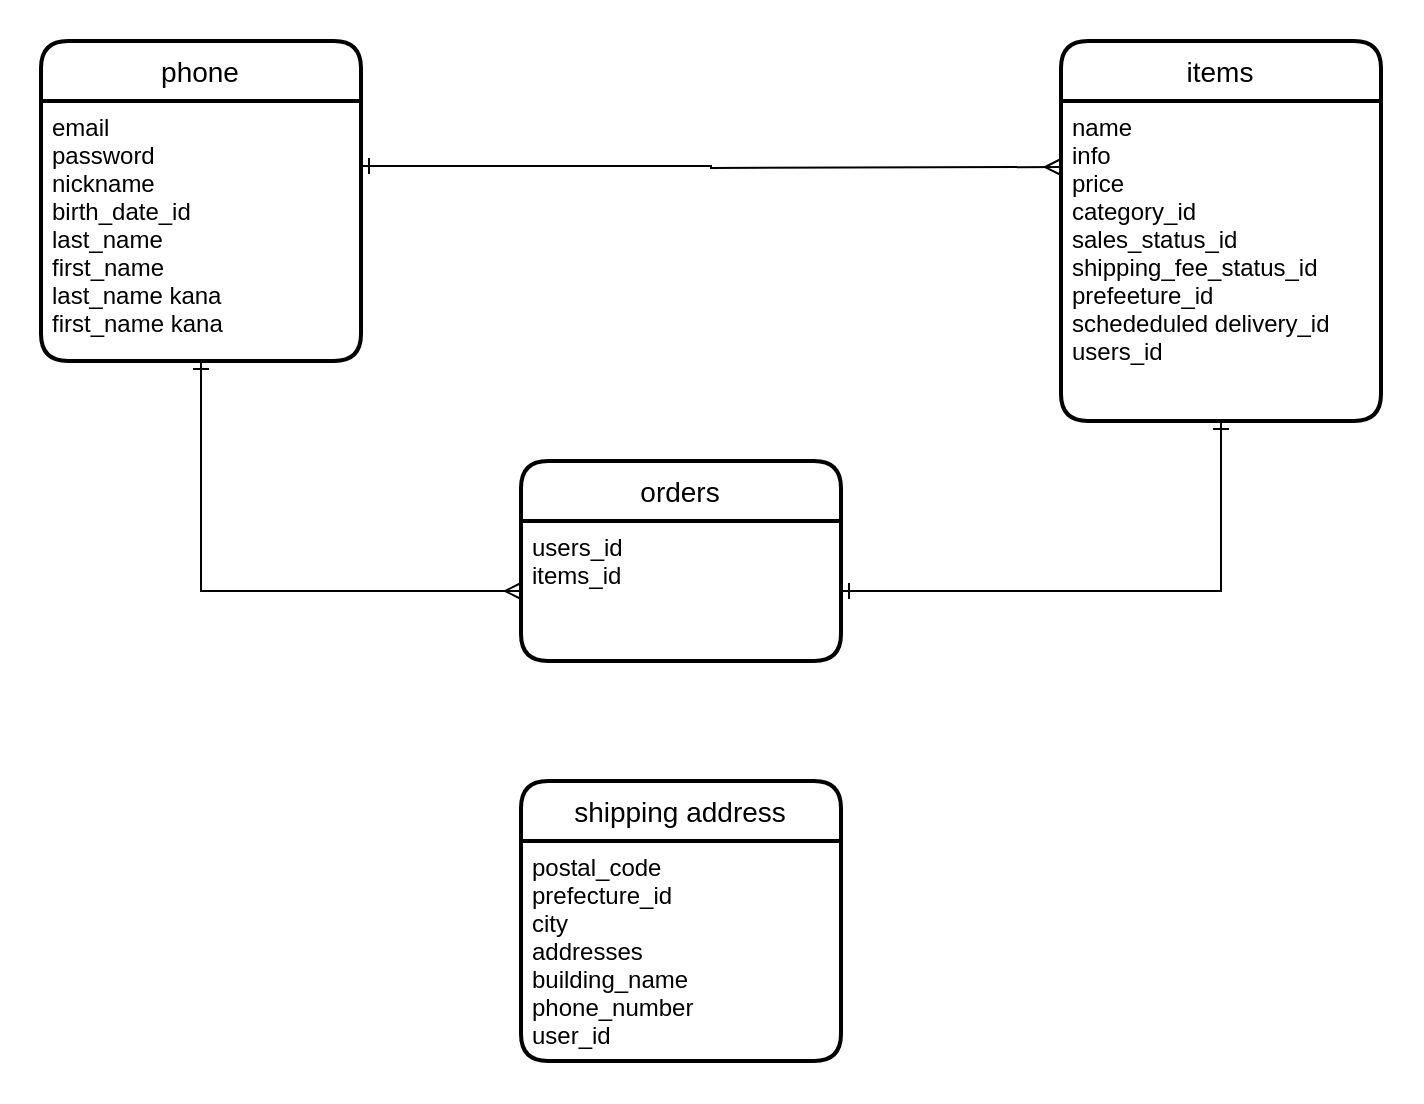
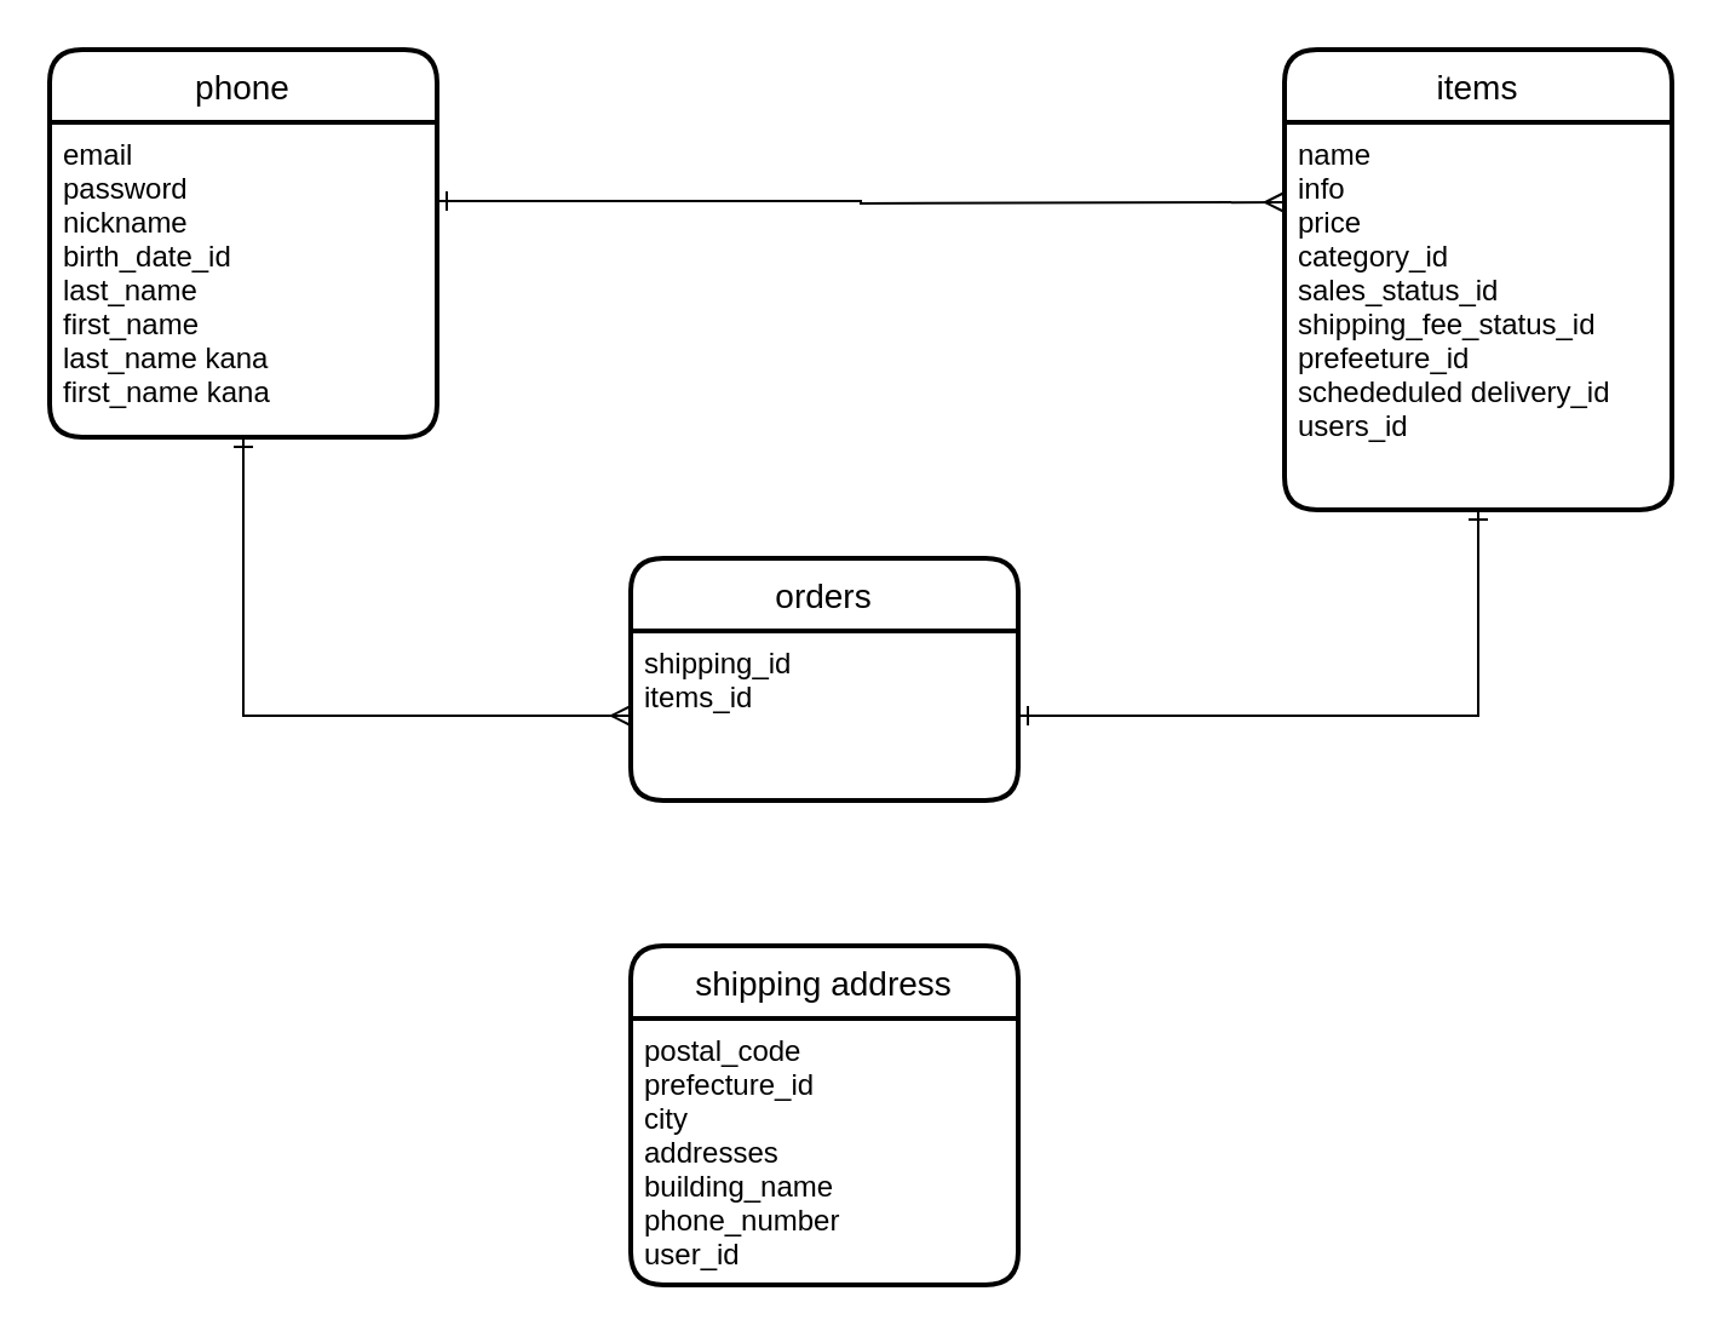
  <mxCell id="0" />
  <mxCell id="1" parent="0" />
  <mxCell id="2" value="phone" style="swimlane;childLayout=stackLayout;horizontal=1;startSize=30;horizontalStack=0;rounded=1;fontSize=14;fontStyle=0;strokeWidth=2;resizeParent=0;resizeLast=1;shadow=0;dashed=0;align=center;" vertex="1" parent="1"><mxGeometry x="20" width="160" height="160" as="geometry" y="20" /></mxCell>
  <mxCell id="3" value="email &#10;password&#10;nickname&#10;birth_date_id&#10;last_name&#10;first_name&#10;last_name kana&#10;first_name kana" style="align=left;strokeColor=none;fillColor=none;spacingLeft=4;fontSize=12;verticalAlign=top;resizable=0;rotatable=0;part=1;" vertex="1" parent="2"><mxGeometry y="30" width="160" height="130" as="geometry" /></mxCell>
  <mxCell id="4" style="edgeStyle=orthogonalEdgeStyle;rounded=0;orthogonalLoop=1;jettySize=auto;html=1;exitX=0.5;exitY=1;exitDx=0;exitDy=0;" edge="1" parent="2" source="3" target="3"><mxGeometry relative="1" as="geometry" /></mxCell>
  <mxCell id="5" value="items" style="swimlane;childLayout=stackLayout;horizontal=1;startSize=30;horizontalStack=0;rounded=1;fontSize=14;fontStyle=0;strokeWidth=2;resizeParent=0;resizeLast=1;shadow=0;dashed=0;align=center;" vertex="1" parent="1"><mxGeometry x="530" width="160" height="190" as="geometry" y="20" /></mxCell>
  <mxCell id="6" value="name&#10;info&#10;price&#10;category_id&#10;sales_status_id&#10;shipping_fee_status_id&#10;prefeeture_id&#10;schededuled delivery_id&#10;users_id" style="align=left;strokeColor=none;fillColor=none;spacingLeft=4;fontSize=12;verticalAlign=top;resizable=0;rotatable=0;part=1;" vertex="1" parent="5"><mxGeometry y="30" width="160" height="160" as="geometry" /></mxCell>
  <mxCell id="7" value="orders" style="swimlane;childLayout=stackLayout;horizontal=1;startSize=30;horizontalStack=0;rounded=1;fontSize=14;fontStyle=0;strokeWidth=2;resizeParent=0;resizeLast=1;shadow=0;dashed=0;align=center;" vertex="1" parent="1"><mxGeometry x="260" y="230" width="160" height="100" as="geometry" /></mxCell>
- <mxCell id="8" value="users_id&#10;items_id" style="align=left;strokeColor=none;fillColor=none;spacingLeft=4;fontSize=12;verticalAlign=top;resizable=0;rotatable=0;part=1;" vertex="1" parent="7"><mxGeometry y="30" width="160" height="70" as="geometry" /></mxCell>
+ <mxCell id="8" value="shipping_id&#10;items_id" style="align=left;strokeColor=none;fillColor=none;spacingLeft=4;fontSize=12;verticalAlign=top;resizable=0;rotatable=0;part=1;" vertex="1" parent="7"><mxGeometry y="30" width="160" height="70" as="geometry" /></mxCell>
  <mxCell id="9" style="edgeStyle=orthogonalEdgeStyle;rounded=0;orthogonalLoop=1;jettySize=auto;html=1;exitX=0.5;exitY=1;exitDx=0;exitDy=0;startArrow=ERone;startFill=0;endArrow=ERone;endFill=0;" edge="1" parent="7" source="8" target="8"><mxGeometry relative="1" as="geometry" /></mxCell>
  <mxCell id="10" style="edgeStyle=orthogonalEdgeStyle;rounded=0;orthogonalLoop=1;jettySize=auto;html=1;exitX=1;exitY=0.25;exitDx=0;exitDy=0;endArrow=ERmany;endFill=0;startArrow=ERone;startFill=0;" edge="1" parent="1" source="3"><mxGeometry relative="1" as="geometry"><mxPoint x="530" y="83" as="targetPoint" /></mxGeometry></mxCell>
  <mxCell id="11" style="edgeStyle=orthogonalEdgeStyle;rounded=0;orthogonalLoop=1;jettySize=auto;html=1;exitX=0.5;exitY=1;exitDx=0;exitDy=0;entryX=1;entryY=0.5;entryDx=0;entryDy=0;startArrow=ERone;startFill=0;endArrow=ERone;endFill=0;" edge="1" parent="1" source="6" target="8"><mxGeometry relative="1" as="geometry" /></mxCell>
  <mxCell id="12" style="edgeStyle=orthogonalEdgeStyle;rounded=0;orthogonalLoop=1;jettySize=auto;html=1;exitX=0.5;exitY=1;exitDx=0;exitDy=0;entryX=0;entryY=0.5;entryDx=0;entryDy=0;startArrow=ERone;startFill=0;endArrow=ERmany;endFill=0;" edge="1" parent="1" source="3" target="8"><mxGeometry relative="1" as="geometry" /></mxCell>
  <mxCell id="13" value="shipping address" style="swimlane;childLayout=stackLayout;horizontal=1;startSize=30;horizontalStack=0;rounded=1;fontSize=14;fontStyle=0;strokeWidth=2;resizeParent=0;resizeLast=1;shadow=0;dashed=0;align=center;" vertex="1" parent="1"><mxGeometry x="260" y="390" width="160" height="140" as="geometry" /></mxCell>
  <mxCell id="14" value="postal_code&#10;prefecture_id&#10;city&#10;addresses&#10;building_name&#10;phone_number&#10;user_id" style="align=left;strokeColor=none;fillColor=none;spacingLeft=4;fontSize=12;verticalAlign=top;resizable=0;rotatable=0;part=1;" vertex="1" parent="13"><mxGeometry y="30" width="160" height="110" as="geometry" /></mxCell>
